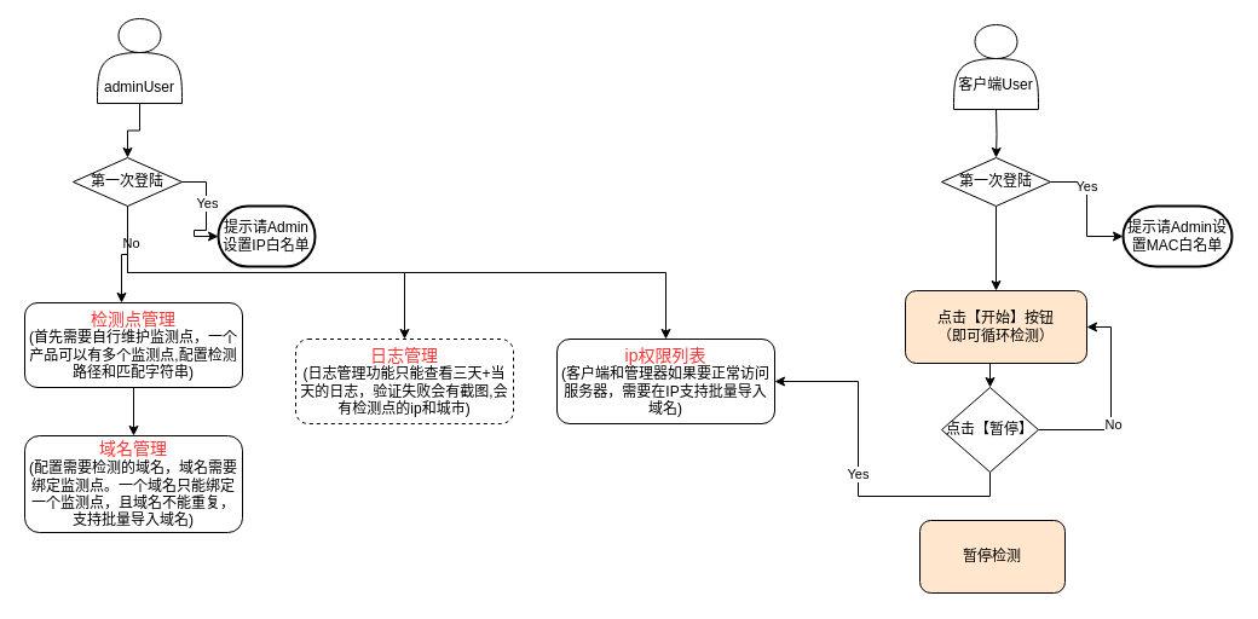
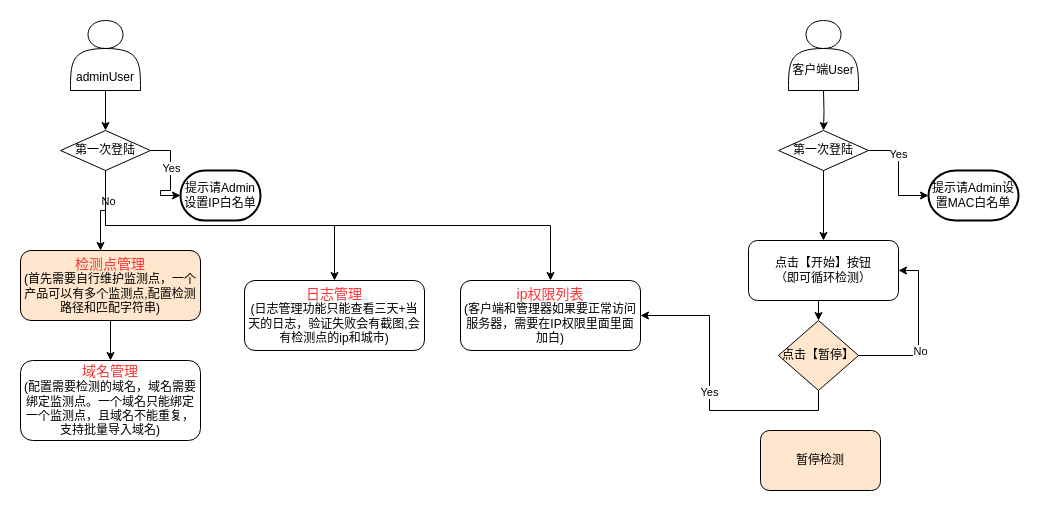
  <mxCell id="0" />
  <mxCell id="1" parent="0" />
  <mxCell id="2" style="edgeStyle=orthogonalEdgeStyle;rounded=0;orthogonalLoop=1;jettySize=auto;html=1;exitX=0.5;exitY=1;exitDx=0;exitDy=0;entryX=0.5;entryY=0;entryDx=0;entryDy=0;" edge="1" parent="1" source="3" target="10"><mxGeometry relative="1" as="geometry" /></mxCell>
- <mxCell id="3" value="&lt;br&gt;&lt;br&gt;&lt;br&gt;adminUser" style="shape=actor;whiteSpace=wrap;html=1;" vertex="1" parent="1"><mxGeometry x="80" y="15" width="70" height="70" as="geometry" /></mxCell>
+ <mxCell id="3" value="&lt;br&gt;&lt;br&gt;&lt;br&gt;adminUser" style="shape=actor;whiteSpace=wrap;html=1;" vertex="1" parent="1"><mxGeometry x="70" width="70" height="70" as="geometry" y="20" /></mxCell>
  <mxCell id="4" style="edgeStyle=orthogonalEdgeStyle;rounded=0;orthogonalLoop=1;jettySize=auto;html=1;exitX=1;exitY=0.5;exitDx=0;exitDy=0;entryX=0;entryY=0.5;entryDx=0;entryDy=0;entryPerimeter=0;" edge="1" parent="1" source="10" target="11"><mxGeometry relative="1" as="geometry" /></mxCell>
  <mxCell id="5" value="Yes" style="edgeLabel;html=1;align=center;verticalAlign=middle;resizable=0;points=[];" vertex="1" connectable="0" parent="4"><mxGeometry x="-0.211" relative="1" as="geometry"><mxPoint as="offset" /></mxGeometry></mxCell>
  <mxCell id="6" style="edgeStyle=orthogonalEdgeStyle;rounded=0;orthogonalLoop=1;jettySize=auto;html=1;exitX=0.5;exitY=1;exitDx=0;exitDy=0;" edge="1" parent="1" source="10" target="13"><mxGeometry relative="1" as="geometry"><Array as="points"><mxPoint x="105" y="210" /><mxPoint x="100" y="210" /></Array></mxGeometry></mxCell>
  <mxCell id="7" value="No" style="edgeLabel;html=1;align=center;verticalAlign=middle;resizable=0;points=[];" vertex="1" connectable="0" parent="6"><mxGeometry x="-0.303" y="2" relative="1" as="geometry"><mxPoint as="offset" /></mxGeometry></mxCell>
  <mxCell id="8" style="edgeStyle=orthogonalEdgeStyle;rounded=0;orthogonalLoop=1;jettySize=auto;html=1;exitX=0.5;exitY=1;exitDx=0;exitDy=0;entryX=0.5;entryY=0;entryDx=0;entryDy=0;" edge="1" parent="1" source="10" target="29"><mxGeometry relative="1" as="geometry" /></mxCell>
  <mxCell id="9" style="edgeStyle=orthogonalEdgeStyle;rounded=0;orthogonalLoop=1;jettySize=auto;html=1;exitX=0.5;exitY=1;exitDx=0;exitDy=0;" edge="1" parent="1" source="10" target="30"><mxGeometry relative="1" as="geometry" /></mxCell>
  <mxCell id="10" value="第一次登陆" style="rhombus;whiteSpace=wrap;html=1;" vertex="1" parent="1"><mxGeometry x="60" y="130" width="90" height="40" as="geometry" /></mxCell>
  <mxCell id="11" value="提示请Admin设置IP白名单" style="strokeWidth=2;html=1;shape=mxgraph.flowchart.terminator;whiteSpace=wrap;" vertex="1" parent="1"><mxGeometry x="180" y="170" width="80" height="50" as="geometry" /></mxCell>
  <mxCell id="12" style="edgeStyle=orthogonalEdgeStyle;rounded=0;orthogonalLoop=1;jettySize=auto;html=1;exitX=0.5;exitY=1;exitDx=0;exitDy=0;entryX=0.5;entryY=0;entryDx=0;entryDy=0;" edge="1" parent="1" source="13" target="14"><mxGeometry relative="1" as="geometry" /></mxCell>
- <mxCell id="13" value="&lt;font&gt;&lt;font style=&quot;font-size: 14px&quot; color=&quot;#ff3333&quot;&gt;检测点管理&lt;/font&gt;&lt;br&gt;(首先需要自行维护监测点，一个产品可以有多个监测点,配置检测路径和匹配字符串)&lt;/font&gt;" style="rounded=1;whiteSpace=wrap;html=1;" vertex="1" parent="1"><mxGeometry x="20" y="250" width="180" height="70" as="geometry" /></mxCell>
+ <mxCell id="13" value="&lt;font&gt;&lt;font style=&quot;font-size: 14px&quot; color=&quot;#ff3333&quot;&gt;检测点管理&lt;/font&gt;&lt;br&gt;(首先需要自行维护监测点，一个产品可以有多个监测点,配置检测路径和匹配字符串)&lt;/font&gt;" style="rounded=1;whiteSpace=wrap;html=1;fillColor=#ffe6cc;" vertex="1" parent="1"><mxGeometry x="20" y="250" width="180" height="70" as="geometry" /></mxCell>
  <mxCell id="14" value="&lt;font&gt;&lt;span style=&quot;font-size: 14px&quot;&gt;&lt;font color=&quot;#ff3333&quot;&gt;域名管理&lt;/font&gt;&lt;/span&gt;&lt;br&gt;(配置需要检测的域名，域名需要绑定监测点。一个域名只能绑定一个监测点，且域名不能重复，支持批量导入域名)&lt;/font&gt;" style="rounded=1;whiteSpace=wrap;html=1;" vertex="1" parent="1"><mxGeometry x="20" y="360" width="180" height="80" as="geometry" /></mxCell>
  <mxCell id="15" style="edgeStyle=orthogonalEdgeStyle;rounded=0;orthogonalLoop=1;jettySize=auto;html=1;exitX=0.5;exitY=1;exitDx=0;exitDy=0;entryX=0.5;entryY=0;entryDx=0;entryDy=0;" edge="1" parent="1" target="20"><mxGeometry relative="1" as="geometry"><mxPoint x="823" y="90" as="sourcePoint" /></mxGeometry></mxCell>
  <mxCell id="16" value="&lt;br&gt;&lt;br&gt;客户端User" style="shape=actor;whiteSpace=wrap;html=1;" vertex="1" parent="1"><mxGeometry x="788" width="70" height="70" as="geometry" y="20" /></mxCell>
  <mxCell id="17" style="edgeStyle=orthogonalEdgeStyle;rounded=0;orthogonalLoop=1;jettySize=auto;html=1;exitX=1;exitY=0.5;exitDx=0;exitDy=0;entryX=0;entryY=0.5;entryDx=0;entryDy=0;entryPerimeter=0;" edge="1" parent="1" source="20" target="21"><mxGeometry relative="1" as="geometry" /></mxCell>
  <mxCell id="18" value="Yes" style="edgeLabel;html=1;align=center;verticalAlign=middle;resizable=0;points=[];" vertex="1" connectable="0" parent="17"><mxGeometry x="-0.379" y="-1" relative="1" as="geometry"><mxPoint as="offset" /></mxGeometry></mxCell>
  <mxCell id="19" style="edgeStyle=orthogonalEdgeStyle;rounded=0;orthogonalLoop=1;jettySize=auto;html=1;exitX=0.5;exitY=1;exitDx=0;exitDy=0;" edge="1" parent="1" source="20" target="23"><mxGeometry relative="1" as="geometry" /></mxCell>
  <mxCell id="20" value="第一次登陆" style="rhombus;whiteSpace=wrap;html=1;" vertex="1" parent="1"><mxGeometry x="778" y="130" width="90" height="40" as="geometry" /></mxCell>
  <mxCell id="21" value="提示请Admin设置MAC白名单" style="strokeWidth=2;html=1;shape=mxgraph.flowchart.terminator;whiteSpace=wrap;" vertex="1" parent="1"><mxGeometry x="928" y="170" width="90" height="50" as="geometry" /></mxCell>
  <mxCell id="22" style="edgeStyle=orthogonalEdgeStyle;rounded=0;orthogonalLoop=1;jettySize=auto;html=1;exitX=0.5;exitY=1;exitDx=0;exitDy=0;entryX=0.5;entryY=0;entryDx=0;entryDy=0;" edge="1" parent="1" source="23" target="27"><mxGeometry relative="1" as="geometry" /></mxCell>
- <mxCell id="23" value="点击【开始】按钮&lt;br&gt;（即可循环检测）" style="rounded=1;whiteSpace=wrap;html=1;fillColor=#ffe6cc;" vertex="1" parent="1"><mxGeometry x="748" y="240" width="150" height="60" as="geometry" /></mxCell>
+ <mxCell id="23" value="点击【开始】按钮&lt;br&gt;（即可循环检测）" style="rounded=1;whiteSpace=wrap;html=1;" vertex="1" parent="1"><mxGeometry x="748" y="240" width="150" height="60" as="geometry" /></mxCell>
  <mxCell id="24" value="Yes" style="edgeStyle=orthogonalEdgeStyle;rounded=0;orthogonalLoop=1;jettySize=auto;html=1;exitX=0.5;exitY=1;exitDx=0;exitDy=0;" edge="1" parent="1" source="27" target="30"><mxGeometry relative="1" as="geometry" /></mxCell>
  <mxCell id="25" style="edgeStyle=orthogonalEdgeStyle;rounded=0;orthogonalLoop=1;jettySize=auto;html=1;exitX=1;exitY=0.5;exitDx=0;exitDy=0;entryX=1;entryY=0.5;entryDx=0;entryDy=0;" edge="1" parent="1" source="27" target="23"><mxGeometry relative="1" as="geometry" /></mxCell>
  <mxCell id="26" value="No" style="edgeLabel;html=1;align=center;verticalAlign=middle;resizable=0;points=[];" vertex="1" connectable="0" parent="25"><mxGeometry x="-0.224" y="-1" relative="1" as="geometry"><mxPoint y="-1" as="offset" /></mxGeometry></mxCell>
- <mxCell id="27" value="点击【暂停】" style="rhombus;whiteSpace=wrap;html=1;" vertex="1" parent="1"><mxGeometry x="778" y="320" width="80" height="70" as="geometry" /></mxCell>
+ <mxCell id="27" value="点击【暂停】" style="rhombus;whiteSpace=wrap;html=1;fillColor=#ffe6cc;" vertex="1" parent="1"><mxGeometry x="778" y="320" width="80" height="70" as="geometry" /></mxCell>
  <mxCell id="28" value="暂停检测" style="rounded=1;whiteSpace=wrap;html=1;fillColor=#ffe6cc;" vertex="1" parent="1"><mxGeometry x="760" y="430" width="120" height="60" as="geometry" /></mxCell>
- <mxCell id="29" value="&lt;font&gt;&lt;font style=&quot;font-size: 14px&quot; color=&quot;#ff3333&quot;&gt;日志管理&lt;/font&gt;&lt;br&gt;(&lt;font style=&quot;font-size: 12px&quot;&gt;&lt;span&gt;日志管理功能只能查看三天&lt;span lang=&quot;EN-US&quot;&gt;+&lt;/span&gt;当天的日志，&lt;/span&gt;&lt;span&gt;验证失败会有截图,会有检测点的ip和城市&lt;/span&gt;&lt;/font&gt;)&lt;/font&gt;" style="rounded=1;whiteSpace=wrap;html=1;dashed=1;" vertex="1" parent="1"><mxGeometry x="244" y="280" width="180" height="70" as="geometry" /></mxCell>
- <mxCell id="30" value="&lt;font&gt;&lt;font color=&quot;#ff3333&quot;&gt;&lt;span style=&quot;font-size: 14px&quot;&gt;ip权限列表&lt;/span&gt;&lt;/font&gt;&lt;br&gt;(&lt;span&gt;客户端和管理器如果要正常访问服务器，需要在&lt;/span&gt;&lt;span lang=&quot;EN-US&quot;&gt;IP&lt;/span&gt;&lt;span&gt;支持批量导入域名&lt;/span&gt;&lt;span&gt;)&lt;/span&gt;&lt;br&gt;&lt;/font&gt;" style="rounded=1;whiteSpace=wrap;html=1;" vertex="1" parent="1"><mxGeometry x="460" y="280" width="180" height="70" as="geometry" /></mxCell>
+ <mxCell id="29" value="&lt;font&gt;&lt;font style=&quot;font-size: 14px&quot; color=&quot;#ff3333&quot;&gt;日志管理&lt;/font&gt;&lt;br&gt;(&lt;font style=&quot;font-size: 12px&quot;&gt;&lt;span&gt;日志管理功能只能查看三天&lt;span lang=&quot;EN-US&quot;&gt;+&lt;/span&gt;当天的日志，&lt;/span&gt;&lt;span&gt;验证失败会有截图,会有检测点的ip和城市&lt;/span&gt;&lt;/font&gt;)&lt;/font&gt;" style="rounded=1;whiteSpace=wrap;html=1;" vertex="1" parent="1"><mxGeometry x="244" y="280" width="180" height="70" as="geometry" /></mxCell>
+ <mxCell id="30" value="&lt;font&gt;&lt;font color=&quot;#ff3333&quot;&gt;&lt;span style=&quot;font-size: 14px&quot;&gt;ip权限列表&lt;/span&gt;&lt;/font&gt;&lt;br&gt;(&lt;span&gt;客户端和管理器如果要正常访问服务器，需要在&lt;/span&gt;&lt;span lang=&quot;EN-US&quot;&gt;IP&lt;/span&gt;&lt;span&gt;权限里面里面加白&lt;/span&gt;&lt;span&gt;)&lt;/span&gt;&lt;br&gt;&lt;/font&gt;" style="rounded=1;whiteSpace=wrap;html=1;" vertex="1" parent="1"><mxGeometry x="460" y="280" width="180" height="70" as="geometry" /></mxCell>
